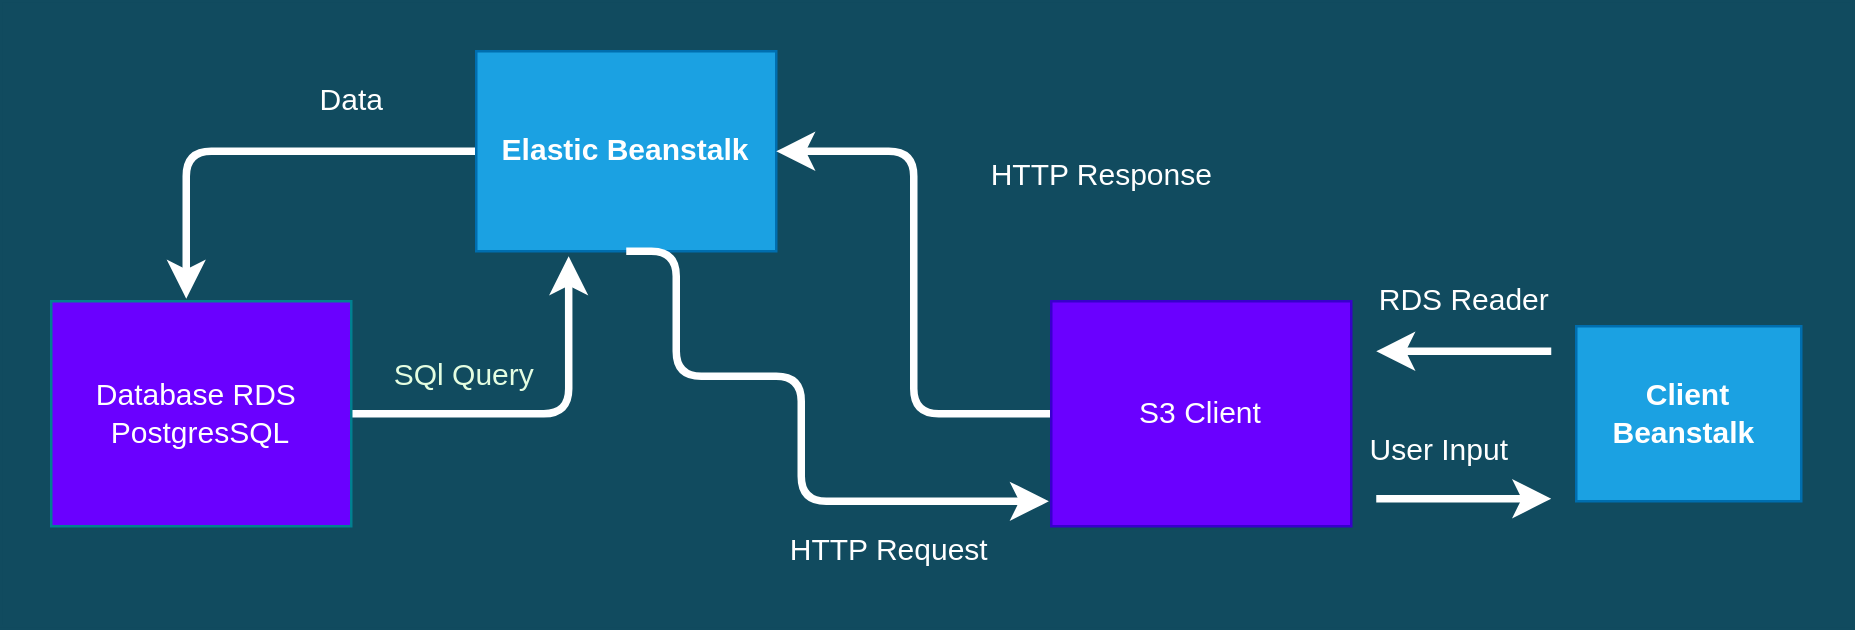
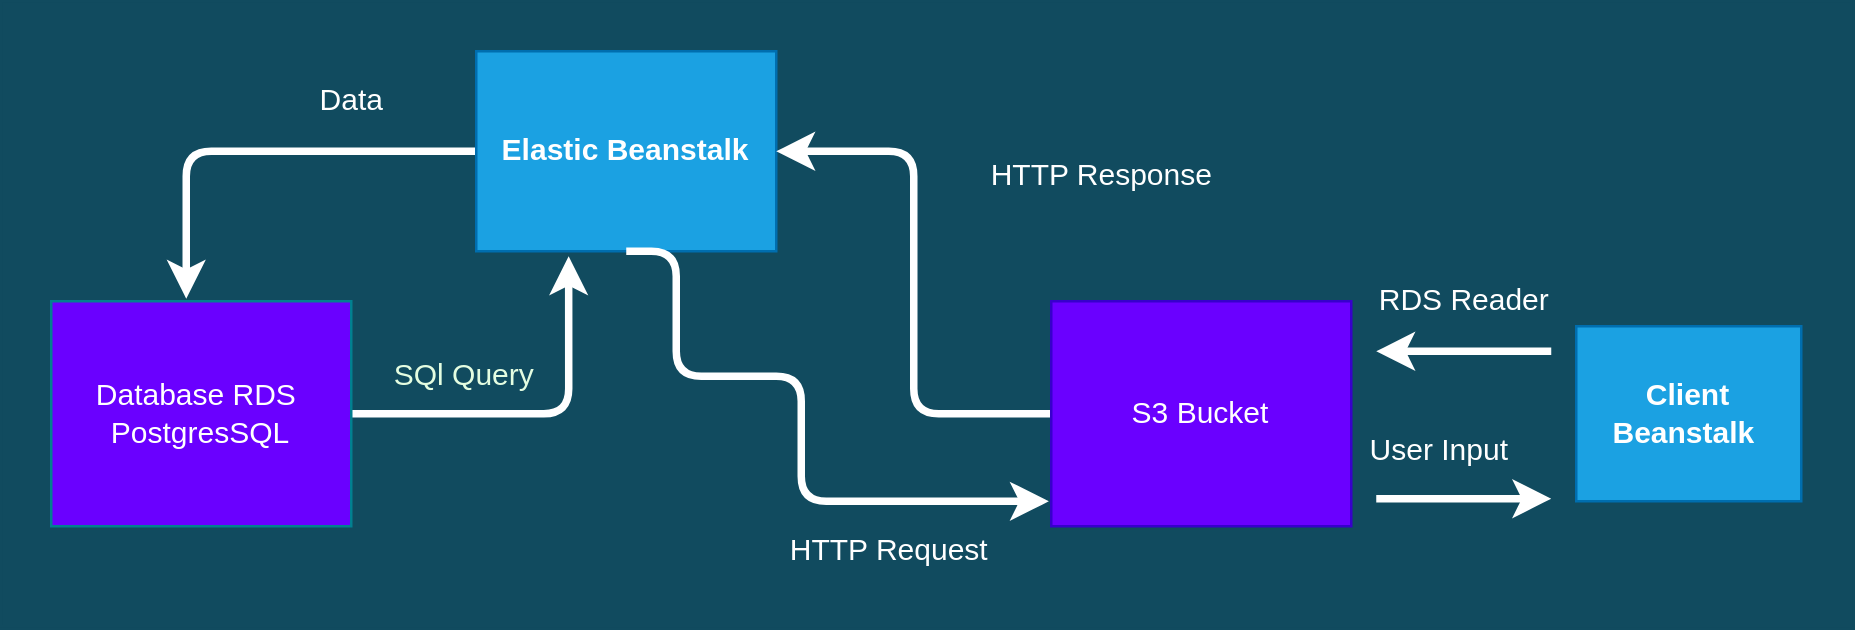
  <mxCell id="0" />
  <mxCell id="1" parent="0" />
  <mxCell id="2" style="edgeStyle=orthogonalEdgeStyle;curved=0;rounded=1;sketch=0;orthogonalLoop=1;jettySize=auto;html=1;fontColor=#FFFFFF;strokeColor=#FFFFFF;strokeWidth=3;fillColor=#F45B69;entryX=0.308;entryY=1.025;entryDx=0;entryDy=0;entryPerimeter=0;" edge="1" parent="1" source="3" target="5"><mxGeometry relative="1" as="geometry"><mxPoint x="250" y="110" as="targetPoint" /></mxGeometry></mxCell>
  <mxCell id="3" value="&lt;font color=&quot;#ffffff&quot;&gt;Database RDS&amp;nbsp;&lt;br&gt;PostgresSQL&lt;/font&gt;" style="rounded=0;whiteSpace=wrap;html=1;sketch=0;fontColor=#E4FDE1;strokeColor=#028090;fillColor=#6a00ff;" vertex="1" parent="1"><mxGeometry x="20" y="120" width="120" height="90" as="geometry" /></mxCell>
  <mxCell id="4" style="edgeStyle=orthogonalEdgeStyle;curved=0;rounded=1;sketch=0;orthogonalLoop=1;jettySize=auto;html=1;entryX=0.45;entryY=-0.011;entryDx=0;entryDy=0;entryPerimeter=0;fontColor=#FFFFFF;strokeColor=#FFFFFF;strokeWidth=3;fillColor=#F45B69;" edge="1" parent="1" source="5" target="3"><mxGeometry relative="1" as="geometry" /></mxCell>
  <mxCell id="5" value="&lt;b&gt;&lt;font color=&quot;#ffffff&quot;&gt;Elastic Beanstalk&lt;/font&gt;&lt;/b&gt;" style="rounded=0;whiteSpace=wrap;html=1;sketch=0;strokeColor=#006EAF;fillColor=#1ba1e2;fontColor=#ffffff;" vertex="1" parent="1"><mxGeometry x="190" y="20" width="120" height="80" as="geometry" /></mxCell>
  <mxCell id="6" value="SQl Query" style="text;html=1;align=center;verticalAlign=middle;resizable=0;points=[];autosize=1;strokeColor=none;fillColor=none;fontColor=#E4FDE1;rotation=0;" vertex="1" parent="1"><mxGeometry x="150" y="140" width="70" height="20" as="geometry" /></mxCell>
  <mxCell id="7" value="HTTP Request" style="text;html=1;align=center;verticalAlign=middle;resizable=0;points=[];autosize=1;strokeColor=none;fillColor=none;fontColor=#FFFFFF;rotation=0;" vertex="1" parent="1"><mxGeometry x="310" y="210" width="90" height="20" as="geometry" /></mxCell>
  <mxCell id="8" style="edgeStyle=orthogonalEdgeStyle;curved=0;rounded=1;sketch=0;orthogonalLoop=1;jettySize=auto;html=1;entryX=1;entryY=0.5;entryDx=0;entryDy=0;fontColor=#FFFFFF;strokeColor=#FFFFFF;strokeWidth=3;fillColor=#F45B69;" edge="1" parent="1" source="9" target="5"><mxGeometry relative="1" as="geometry" /></mxCell>
- <mxCell id="9" value="S3 Client" style="rounded=0;whiteSpace=wrap;html=1;sketch=0;fontColor=#ffffff;strokeColor=#3700CC;fillColor=#6a00ff;" vertex="1" parent="1"><mxGeometry x="420" y="120" width="120" height="90" as="geometry" /></mxCell>
+ <mxCell id="9" value="S3 Bucket" style="rounded=0;whiteSpace=wrap;html=1;sketch=0;fontColor=#ffffff;strokeColor=#3700CC;fillColor=#6a00ff;" vertex="1" parent="1"><mxGeometry x="420" y="120" width="120" height="90" as="geometry" /></mxCell>
  <mxCell id="10" value="&lt;font color=&quot;#ffffff&quot;&gt;Data&lt;/font&gt;" style="text;html=1;align=center;verticalAlign=middle;resizable=0;points=[];autosize=1;strokeColor=none;fillColor=none;fontColor=#E4FDE1;rotation=0;" vertex="1" parent="1"><mxGeometry x="120" y="30" width="40" height="20" as="geometry" /></mxCell>
  <mxCell id="11" value="HTTP Response" style="text;html=1;align=center;verticalAlign=middle;resizable=0;points=[];autosize=1;strokeColor=none;fillColor=none;fontColor=#FFFFFF;rotation=0;" vertex="1" parent="1"><mxGeometry x="390" y="60" width="100" height="20" as="geometry" /></mxCell>
  <mxCell id="12" value="" style="endArrow=classic;html=1;rounded=1;sketch=0;fontColor=#FFFFFF;strokeColor=#FFFFFF;strokeWidth=3;fillColor=#F45B69;curved=0;" edge="1" parent="1"><mxGeometry width="50" height="50" relative="1" as="geometry"><mxPoint x="550" y="199" as="sourcePoint" /><mxPoint x="620" y="199" as="targetPoint" /><Array as="points" /></mxGeometry></mxCell>
  <mxCell id="13" style="edgeStyle=orthogonalEdgeStyle;curved=0;rounded=1;sketch=0;orthogonalLoop=1;jettySize=auto;html=1;fontColor=#FFFFFF;strokeColor=#FFFFFF;strokeWidth=3;fillColor=#F45B69;exitX=0.5;exitY=1;exitDx=0;exitDy=0;entryX=-0.008;entryY=0.889;entryDx=0;entryDy=0;entryPerimeter=0;" edge="1" parent="1" source="5" target="9"><mxGeometry relative="1" as="geometry"><mxPoint x="410" y="200" as="targetPoint" /><mxPoint x="230" y="205" as="sourcePoint" /><Array as="points"><mxPoint x="270" y="150" /><mxPoint x="320" y="150" /><mxPoint x="320" y="200" /></Array></mxGeometry></mxCell>
  <mxCell id="14" value="&lt;b&gt;Client Beanstalk&amp;nbsp;&lt;/b&gt;" style="rounded=0;whiteSpace=wrap;html=1;sketch=0;strokeColor=#006EAF;fillColor=#1ba1e2;fontColor=#ffffff;" vertex="1" parent="1"><mxGeometry x="630" y="130" width="90" height="70" as="geometry" /></mxCell>
  <mxCell id="15" value="" style="endArrow=classic;html=1;rounded=1;sketch=0;fontColor=#FFFFFF;strokeColor=#FFFFFF;strokeWidth=3;fillColor=#F45B69;curved=0;" edge="1" parent="1"><mxGeometry width="50" height="50" relative="1" as="geometry"><mxPoint x="620" y="140" as="sourcePoint" /><mxPoint x="550" y="140" as="targetPoint" /><Array as="points" /></mxGeometry></mxCell>
  <mxCell id="16" value="User Input" style="text;html=1;align=center;verticalAlign=middle;resizable=0;points=[];autosize=1;strokeColor=none;fillColor=none;fontColor=#FFFFFF;" vertex="1" parent="1"><mxGeometry x="540" y="169.5" width="70" height="20" as="geometry" /></mxCell>
  <mxCell id="17" value="RDS Reader" style="text;html=1;align=center;verticalAlign=middle;resizable=0;points=[];autosize=1;strokeColor=none;fillColor=none;fontColor=#FFFFFF;" vertex="1" parent="1"><mxGeometry x="540" y="110" width="90" height="20" as="geometry" /></mxCell>
